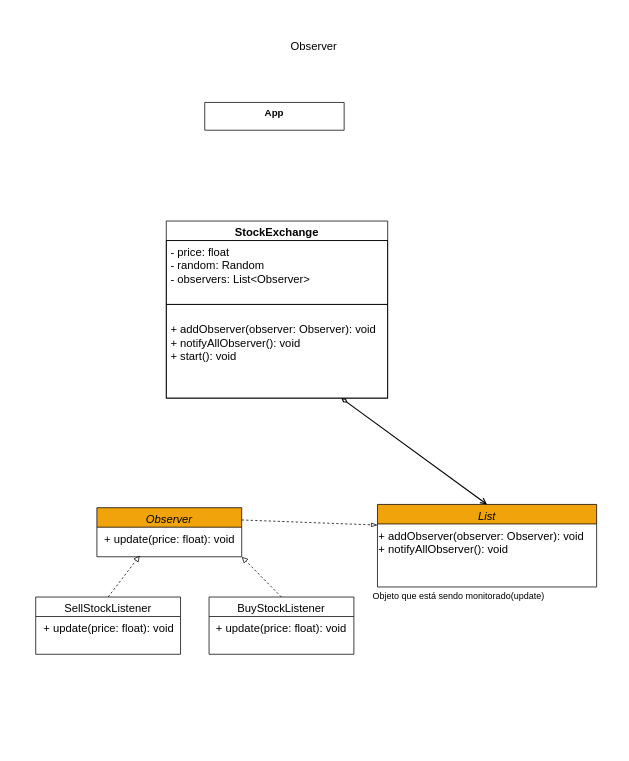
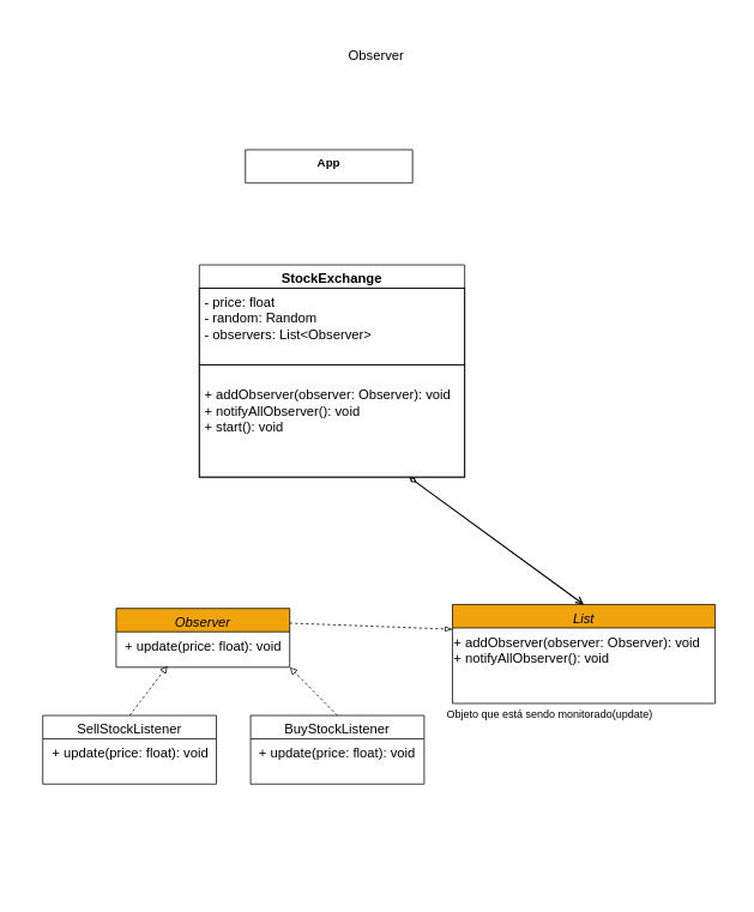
  <mxCell id="0" />
  <mxCell id="1" parent="0" />
  <mxCell id="2" value="" style="group;fillColor=none;align=left;" parent="1" vertex="1" connectable="0"><mxGeometry x="20" y="20" width="796" height="972" as="geometry" /></mxCell>
- <mxCell id="3" value="App" style="swimlane;fontStyle=1;align=center;verticalAlign=top;childLayout=stackLayout;horizontal=1;startSize=87;horizontalStack=0;resizeParent=1;resizeLast=0;collapsible=1;marginBottom=0;rounded=0;shadow=0;strokeWidth=1;fontColor=#000000;strokeColor=#000000;fillColor=none;fontSize=13;" parent="2" vertex="1"><mxGeometry x="252.26" y="116" width="185.74" height="37" as="geometry"><mxRectangle x="230" y="140" width="160" height="26" as="alternateBounds" /></mxGeometry></mxCell>
+ <mxCell id="3" value="App" style="swimlane;fontStyle=1;align=center;verticalAlign=top;childLayout=stackLayout;horizontal=1;startSize=87;horizontalStack=0;resizeParent=1;resizeLast=0;collapsible=1;marginBottom=0;rounded=0;shadow=0;strokeWidth=1;fontColor=#000000;strokeColor=#000000;fillColor=none;fontSize=13;" parent="2" vertex="1"><mxGeometry x="252.26" y="146" width="185.74" height="37" as="geometry"><mxRectangle x="230" y="140" width="160" height="26" as="alternateBounds" /></mxGeometry></mxCell>
  <mxCell id="4" value="Observer" style="swimlane;fontStyle=2;align=center;verticalAlign=top;childLayout=stackLayout;horizontal=1;startSize=26;horizontalStack=0;resizeParent=1;resizeLast=0;collapsible=1;marginBottom=0;rounded=0;shadow=0;strokeWidth=1;fillColor=#f0a30a;strokeColor=#000000;fontColor=#000000;fontSize=15;" parent="2" vertex="1"><mxGeometry x="108.545" y="655.991" width="192.97" height="65.381" as="geometry"><mxRectangle x="130" y="380" width="160" height="26" as="alternateBounds" /></mxGeometry></mxCell>
  <mxCell id="5" value="&lt;span style=&quot;color: rgb(0, 0, 0); text-align: left;&quot;&gt;&lt;font style=&quot;font-size: 15px;&quot;&gt;+ update(price: float): void&lt;/font&gt;&lt;/span&gt;" style="text;html=1;align=center;verticalAlign=middle;resizable=0;points=[];autosize=1;strokeColor=none;fillColor=none;fontSize=13;" vertex="1" parent="4"><mxGeometry y="26" width="192.97" height="30" as="geometry" /></mxCell>
  <mxCell id="6" value="List" style="swimlane;fontStyle=2;align=center;verticalAlign=top;childLayout=stackLayout;horizontal=1;startSize=26;horizontalStack=0;resizeParent=1;resizeLast=0;collapsible=1;marginBottom=0;rounded=0;shadow=0;strokeWidth=1;fillColor=#f0a30a;fontColor=#000000;strokeColor=#000000;fontSize=15;" parent="2" vertex="1"><mxGeometry x="482.424" y="651.632" width="292" height="110" as="geometry"><mxRectangle x="340" y="380" width="170" height="26" as="alternateBounds" /></mxGeometry></mxCell>
  <mxCell id="7" value="&lt;font style=&quot;font-size: 15px;&quot; color=&quot;#000000&quot;&gt;+ addObserver(observer: Observer): void&lt;br&gt;+ notifyAllObserver(): void&lt;/font&gt;&lt;div style=&quot;padding: 0px; margin: 0px; font-size: 15px;&quot;&gt;&lt;font style=&quot;font-size: 15px;&quot; color=&quot;#000000&quot;&gt;&lt;br style=&quot;padding: 0px; margin: 0px;&quot;&gt;&lt;/font&gt;&lt;/div&gt;&lt;div style=&quot;padding: 0px; margin: 0px; font-size: 15px;&quot;&gt;&lt;br style=&quot;padding: 0px; margin: 0px; color: rgb(0, 0, 0);&quot;&gt;&lt;/div&gt;" style="text;html=1;align=left;verticalAlign=middle;resizable=0;points=[];autosize=1;strokeColor=none;fillColor=none;fontSize=13;" vertex="1" parent="6"><mxGeometry y="26" width="292" height="84" as="geometry" /></mxCell>
  <mxCell id="8" style="edgeStyle=none;html=1;exitX=1;exitY=0.25;exitDx=0;exitDy=0;entryX=0;entryY=0.25;entryDx=0;entryDy=0;endArrow=blockThin;endFill=0;fontColor=#000000;strokeColor=#000000;dashed=1;" parent="2" source="4" target="6" edge="1"><mxGeometry relative="1" as="geometry" /></mxCell>
  <mxCell id="9" style="edgeStyle=none;html=1;entryX=0.5;entryY=0;entryDx=0;entryDy=0;endArrow=open;endFill=0;fontColor=#000000;strokeColor=#000000;startArrow=diamondThin;startFill=0;strokeWidth=1.5;" parent="2" source="12" target="6" edge="1"><mxGeometry relative="1" as="geometry"><mxPoint x="373.44" y="452.554" as="sourcePoint" /></mxGeometry></mxCell>
  <mxCell id="10" value="StockExchange" style="swimlane;fontStyle=1;align=center;verticalAlign=top;childLayout=stackLayout;horizontal=1;startSize=26;horizontalStack=0;resizeParent=1;resizeLast=0;collapsible=1;marginBottom=0;rounded=0;shadow=0;strokeWidth=1;fontColor=#000000;strokeColor=#000000;fillColor=none;fontSize=15;" parent="2" vertex="1"><mxGeometry x="201" y="274" width="295" height="236.01" as="geometry"><mxRectangle x="130" y="380" width="160" height="26" as="alternateBounds" /></mxGeometry></mxCell>
  <mxCell id="11" value="- price: float &#10;- random: Random&#10;- observers: List&lt;Observer&gt;" style="text;align=left;verticalAlign=top;spacingLeft=4;spacingRight=4;overflow=hidden;rotatable=0;points=[[0,0.5],[1,0.5]];portConstraint=eastwest;fontStyle=0;fontColor=#000000;strokeColor=#000000;fontSize=15;" parent="10" vertex="1"><mxGeometry y="26" width="295" height="85" as="geometry" /></mxCell>
  <mxCell id="12" value="&#10;+ addObserver(observer: Observer): void&#10;+ notifyAllObserver(): void&#10;+ start(): void&#10;&#10;" style="text;align=left;verticalAlign=top;spacingLeft=4;spacingRight=4;overflow=hidden;rotatable=0;points=[[0,0.5],[1,0.5]];portConstraint=eastwest;fontStyle=0;fontColor=#000000;strokeColor=#000000;fontSize=15;" parent="10" vertex="1"><mxGeometry y="111" width="295" height="125.01" as="geometry" /></mxCell>
  <mxCell id="13" style="edgeStyle=none;html=1;exitX=0.5;exitY=0;exitDx=0;exitDy=0;entryX=0.296;entryY=1.026;entryDx=0;entryDy=0;entryPerimeter=0;endArrow=block;endFill=0;fontColor=#000000;strokeColor=#000000;dashed=1;" parent="2" source="14" edge="1"><mxGeometry relative="1" as="geometry"><mxPoint x="165.664" y="719.777" as="targetPoint" /></mxGeometry></mxCell>
  <mxCell id="14" value="SellStockListener" style="swimlane;fontStyle=0;align=center;verticalAlign=top;childLayout=stackLayout;horizontal=1;startSize=26;horizontalStack=0;resizeParent=1;resizeLast=0;collapsible=1;marginBottom=0;rounded=0;shadow=0;strokeWidth=1;fontColor=#000000;strokeColor=#000000;fillColor=none;fontSize=15;" parent="2" vertex="1"><mxGeometry x="27.03" y="775" width="192.97" height="76.28" as="geometry"><mxRectangle x="130" y="380" width="160" height="26" as="alternateBounds" /></mxGeometry></mxCell>
  <mxCell id="15" value="&lt;span style=&quot;text-align: left;&quot;&gt;&lt;font style=&quot;font-size: 15px;&quot;&gt;+ update(price: float): void&lt;/font&gt;&lt;/span&gt;" style="text;html=1;align=center;verticalAlign=middle;resizable=0;points=[];autosize=1;strokeColor=none;fillColor=none;fontSize=13;fontColor=#000000;" vertex="1" parent="14"><mxGeometry y="26" width="192.97" height="30" as="geometry" /></mxCell>
  <mxCell id="16" style="edgeStyle=none;html=1;exitX=0.5;exitY=0;exitDx=0;exitDy=0;entryX=1;entryY=1;entryDx=0;entryDy=0;endArrow=block;endFill=0;fontColor=#000000;strokeColor=#000000;dashed=1;" parent="2" source="17" target="4" edge="1"><mxGeometry relative="1" as="geometry"><mxPoint x="225.871" y="719.777" as="targetPoint" /></mxGeometry></mxCell>
  <mxCell id="17" value="BuyStockListener" style="swimlane;fontStyle=0;align=center;verticalAlign=top;childLayout=stackLayout;horizontal=1;startSize=26;horizontalStack=0;resizeParent=1;resizeLast=0;collapsible=1;marginBottom=0;rounded=0;shadow=0;strokeWidth=1;fontColor=#000000;strokeColor=#000000;fillColor=none;fontSize=15;" parent="2" vertex="1"><mxGeometry x="258.001" y="775.002" width="192.97" height="76.278" as="geometry"><mxRectangle x="130" y="380" width="160" height="26" as="alternateBounds" /></mxGeometry></mxCell>
  <mxCell id="18" value="&lt;span style=&quot;text-align: left;&quot;&gt;&lt;font style=&quot;font-size: 15px;&quot;&gt;+ update(price: float): void&lt;/font&gt;&lt;/span&gt;" style="text;html=1;align=center;verticalAlign=middle;resizable=0;points=[];autosize=1;strokeColor=none;fillColor=none;fontSize=13;fontColor=#000000;" vertex="1" parent="17"><mxGeometry y="26" width="192.97" height="30" as="geometry" /></mxCell>
  <mxCell id="19" value="Objeto que está sendo monitorado(update)" style="text;align=left;verticalAlign=top;spacingLeft=4;spacingRight=4;overflow=hidden;rotatable=0;points=[[0,0.5],[1,0.5]];portConstraint=eastwest;fontColor=#000000;strokeColor=none;" parent="2" vertex="1"><mxGeometry x="470.364" y="760.601" width="325.636" height="54.484" as="geometry" /></mxCell>
  <mxCell id="20" value="Observer" style="text;align=center;verticalAlign=middle;spacingLeft=4;spacingRight=4;overflow=hidden;rotatable=0;points=[[0,0.5],[1,0.5]];portConstraint=eastwest;fontColor=#000000;strokeColor=#FFFFFF;fontSize=15;" parent="2" vertex="1"><mxGeometry x="205.033" y="18.004" width="385.939" height="43.587" as="geometry" /></mxCell>
